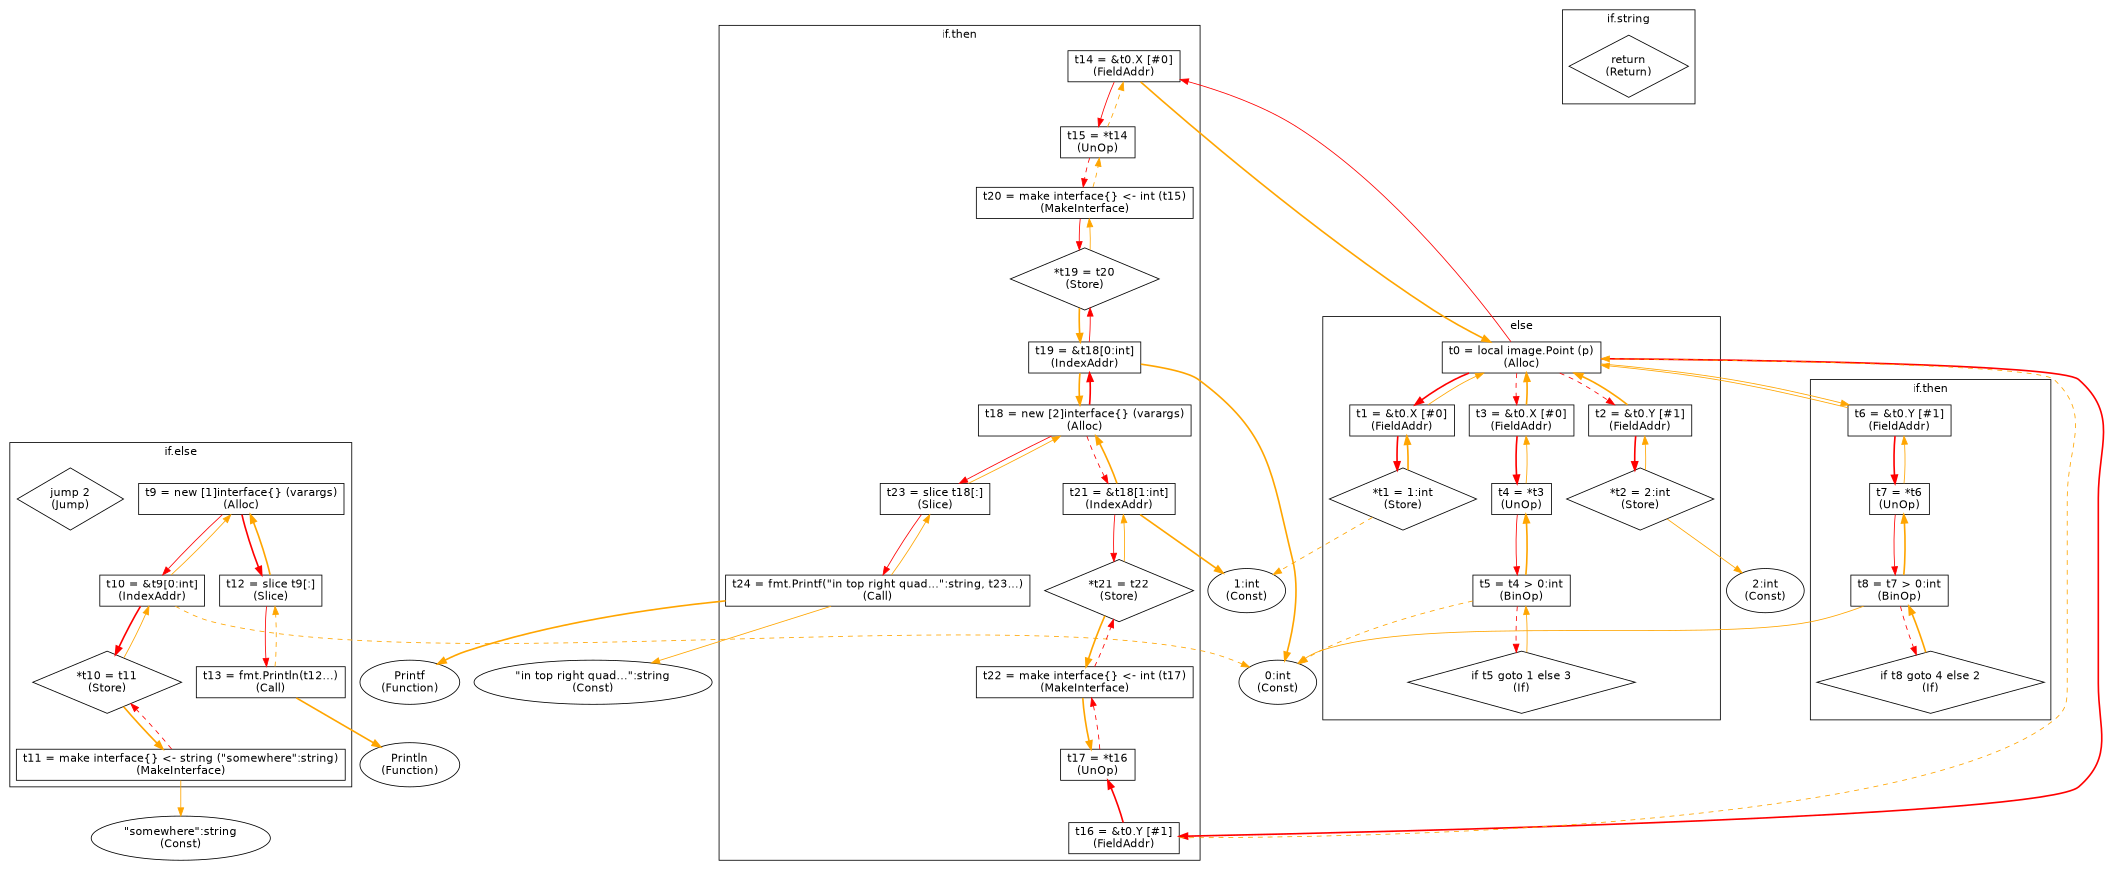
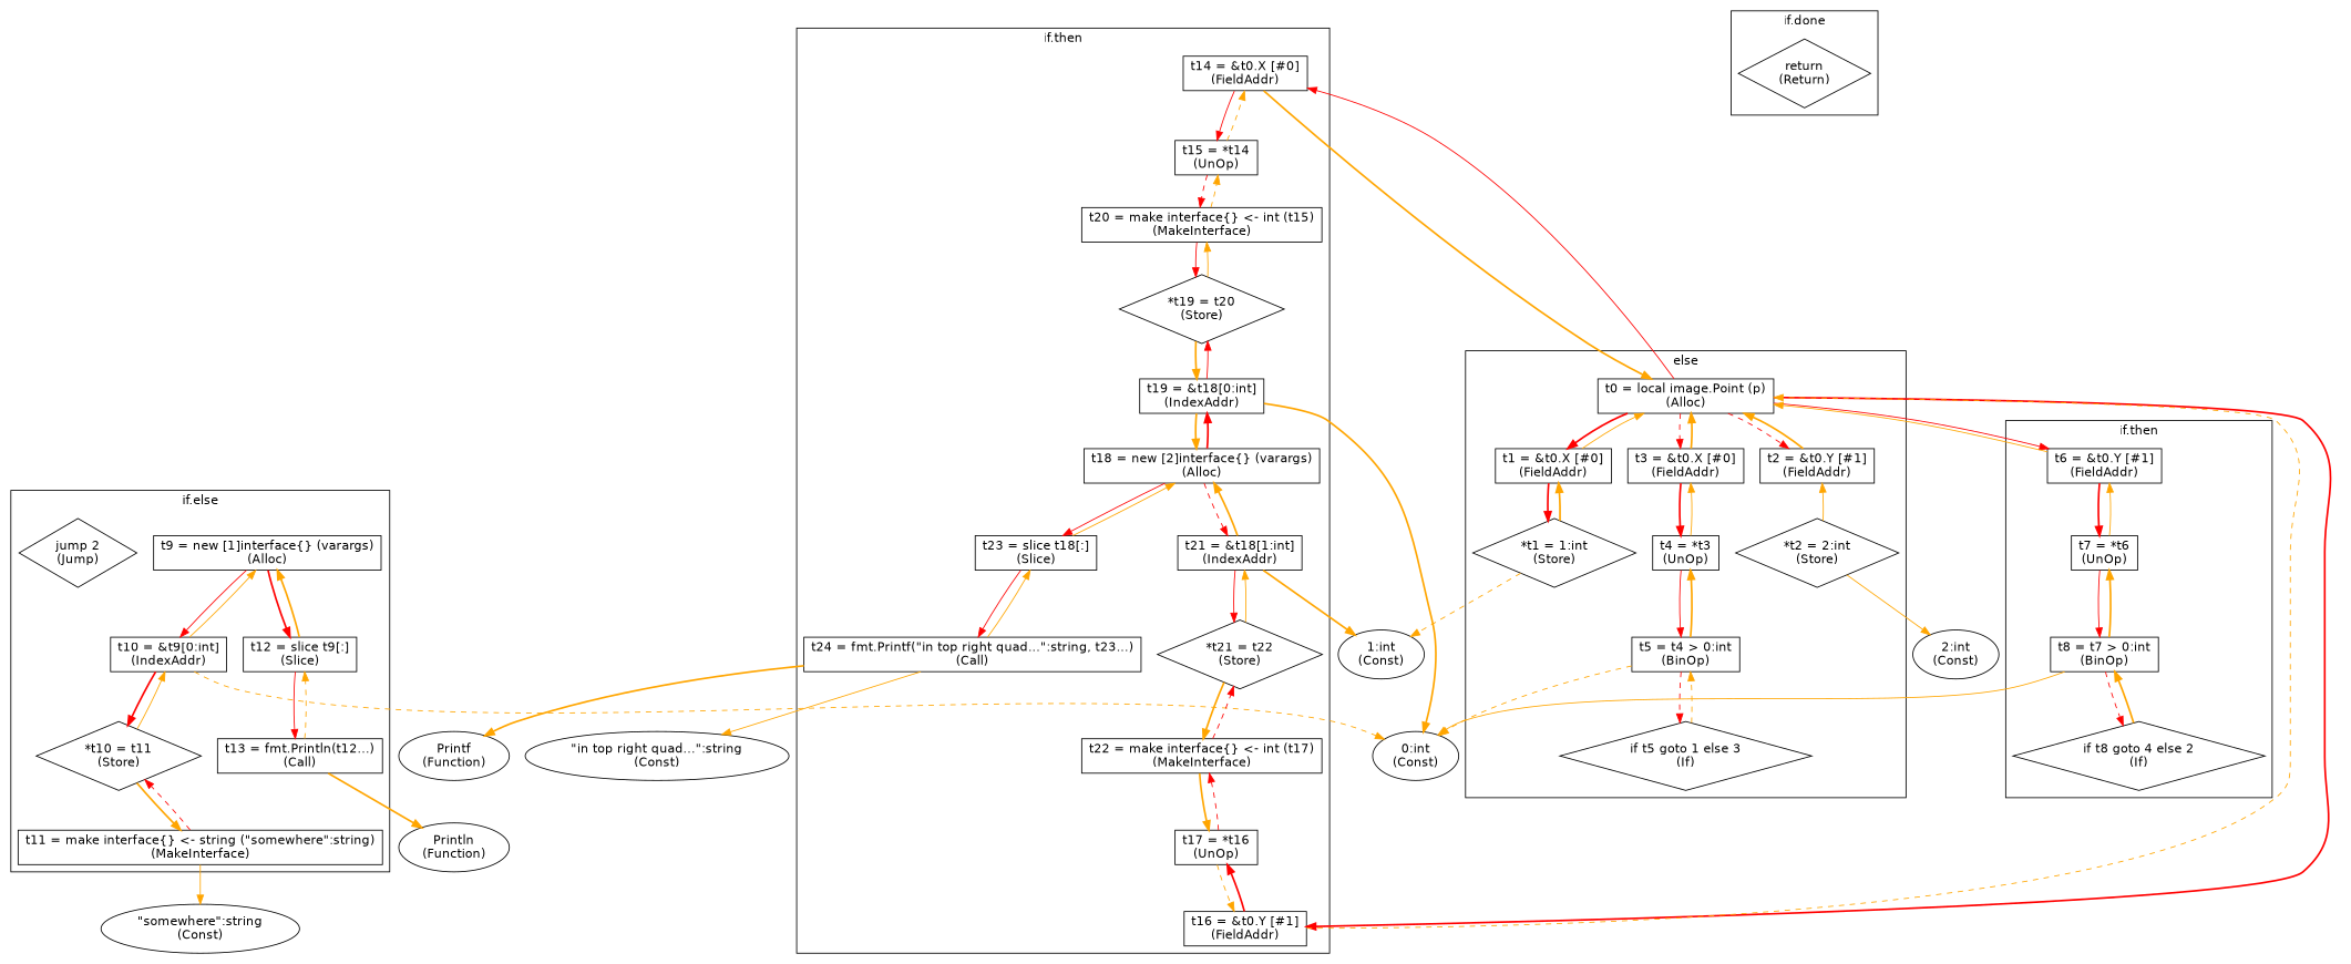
  digraph {
    fontname="DejaVu Sans"
    node [fontname="DejaVu Sans" shape=rectangle]
    edge [color=orange fontname="DejaVu Sans" style=bold]
    "t0 = local image.Point (p)\n(Alloc)"
    "t1 = &t0.X [#0]\n(FieldAddr)"
    "t2 = &t0.Y [#1]\n(FieldAddr)"
    "*t1 = 1:int\n(Store)" [shape=diamond]
    "*t2 = 2:int\n(Store)" [shape=diamond]
    "t3 = &t0.X [#0]\n(FieldAddr)"
    "t4 = *t3\n(UnOp)"
    "t5 = t4 > 0:int\n(BinOp)"
    "if t5 goto 1 else 3\n(If)" [shape=diamond]
    "t6 = &t0.Y [#1]\n(FieldAddr)"
    "t7 = *t6\n(UnOp)"
    "t8 = t7 > 0:int\n(BinOp)"
    "if t8 goto 4 else 2\n(If)" [shape=diamond]
    "return\n(Return)" [shape=diamond]
    "t9 = new [1]interface{} (varargs)\n(Alloc)"
    "t10 = &t9[0:int]\n(IndexAddr)"
    "t11 = make interface{} <- string (\"somewhere\":string)\n(MakeInterface)"
    "*t10 = t11\n(Store)" [shape=diamond]
    "t12 = slice t9[:]\n(Slice)"
    "t13 = fmt.Println(t12...)\n(Call)"
    "jump 2\n(Jump)" [shape=diamond]
    "t14 = &t0.X [#0]\n(FieldAddr)"
    "t15 = *t14\n(UnOp)"
    "t16 = &t0.Y [#1]\n(FieldAddr)"
    "t17 = *t16\n(UnOp)"
    "t18 = new [2]interface{} (varargs)\n(Alloc)"
    "t19 = &t18[0:int]\n(IndexAddr)"
    "t20 = make interface{} <- int (t15)\n(MakeInterface)"
    "*t19 = t20\n(Store)" [shape=diamond]
    "t21 = &t18[1:int]\n(IndexAddr)"
    "t22 = make interface{} <- int (t17)\n(MakeInterface)"
    "*t21 = t22\n(Store)" [shape=diamond]
    "t23 = slice t18[:]\n(Slice)"
    "t24 = fmt.Printf(\"in top right quad...\":string, t23...)\n(Call)"
    "1:int\n(Const)" [shape=""]
    "2:int\n(Const)" [shape=""]
    "0:int\n(Const)" [shape=""]
    "\"somewhere\":string\n(Const)" [shape=""]
    "Println\n(Function)" [shape=""]
    "Printf\n(Function)" [shape=""]
    "\"in top right quad...\":string\n(Const)" [shape=""]
    subgraph cluster_1 {
      color=black
      label=else
      "t0 = local image.Point (p)\n(Alloc)"
      "t1 = &t0.X [#0]\n(FieldAddr)"
      "t2 = &t0.Y [#1]\n(FieldAddr)"
      "*t1 = 1:int\n(Store)"
      "*t2 = 2:int\n(Store)"
      "t3 = &t0.X [#0]\n(FieldAddr)"
      "t4 = *t3\n(UnOp)"
      "t5 = t4 > 0:int\n(BinOp)"
      "if t5 goto 1 else 3\n(If)"
    }
    subgraph cluster_2 {
      color=black
      label="if.then"
      "t6 = &t0.Y [#1]\n(FieldAddr)"
      "t7 = *t6\n(UnOp)"
      "t8 = t7 > 0:int\n(BinOp)"
      "if t8 goto 4 else 2\n(If)"
    }
    subgraph cluster_3 {
      color=black
-     label="if.string"
+     label="if.done"
      "return\n(Return)"
    }
    subgraph cluster_4 {
      color=black
      label="if.else"
      "t9 = new [1]interface{} (varargs)\n(Alloc)"
      "t10 = &t9[0:int]\n(IndexAddr)"
      "t11 = make interface{} <- string (\"somewhere\":string)\n(MakeInterface)"
      "*t10 = t11\n(Store)"
      "t12 = slice t9[:]\n(Slice)"
      "t13 = fmt.Println(t12...)\n(Call)"
      "jump 2\n(Jump)"
    }
    subgraph cluster_5 {
      color=black
      label="if.then"
      "t14 = &t0.X [#0]\n(FieldAddr)"
      "t15 = *t14\n(UnOp)"
      "t16 = &t0.Y [#1]\n(FieldAddr)"
      "t17 = *t16\n(UnOp)"
      "t18 = new [2]interface{} (varargs)\n(Alloc)"
      "t19 = &t18[0:int]\n(IndexAddr)"
      "t20 = make interface{} <- int (t15)\n(MakeInterface)"
      "*t19 = t20\n(Store)"
      "t21 = &t18[1:int]\n(IndexAddr)"
      "t22 = make interface{} <- int (t17)\n(MakeInterface)"
      "*t21 = t22\n(Store)"
      "t23 = slice t18[:]\n(Slice)"
      "t24 = fmt.Printf(\"in top right quad...\":string, t23...)\n(Call)"
    }
    "t0 = local image.Point (p)\n(Alloc)" -> "t1 = &t0.X [#0]\n(FieldAddr)" [color=red]
    "t0 = local image.Point (p)\n(Alloc)" -> "t2 = &t0.Y [#1]\n(FieldAddr)" [color=red style=dashed]
    "t0 = local image.Point (p)\n(Alloc)" -> "t3 = &t0.X [#0]\n(FieldAddr)" [color=red style=dashed]
-   "t0 = local image.Point (p)\n(Alloc)" -> "t6 = &t0.Y [#1]\n(FieldAddr)" [style=solid]
+   "t0 = local image.Point (p)\n(Alloc)" -> "t6 = &t0.Y [#1]\n(FieldAddr)" [color=red style=solid]
    "t0 = local image.Point (p)\n(Alloc)" -> "t14 = &t0.X [#0]\n(FieldAddr)" [color=red style=solid]
    "t0 = local image.Point (p)\n(Alloc)" -> "t16 = &t0.Y [#1]\n(FieldAddr)" [color=red]
    "t1 = &t0.X [#0]\n(FieldAddr)" -> "t0 = local image.Point (p)\n(Alloc)" [style=solid]
    "t1 = &t0.X [#0]\n(FieldAddr)" -> "*t1 = 1:int\n(Store)" [color=red]
    "t2 = &t0.Y [#1]\n(FieldAddr)" -> "t0 = local image.Point (p)\n(Alloc)"
-   "t2 = &t0.Y [#1]\n(FieldAddr)" -> "*t2 = 2:int\n(Store)" [color=red]
    "*t1 = 1:int\n(Store)" -> "t1 = &t0.X [#0]\n(FieldAddr)"
    "*t1 = 1:int\n(Store)" -> "1:int\n(Const)" [style=dashed]
    "*t2 = 2:int\n(Store)" -> "t2 = &t0.Y [#1]\n(FieldAddr)" [style=solid]
    "*t2 = 2:int\n(Store)" -> "2:int\n(Const)" [style=solid]
    "t3 = &t0.X [#0]\n(FieldAddr)" -> "t0 = local image.Point (p)\n(Alloc)"
    "t3 = &t0.X [#0]\n(FieldAddr)" -> "t4 = *t3\n(UnOp)" [color=red]
    "t4 = *t3\n(UnOp)" -> "t3 = &t0.X [#0]\n(FieldAddr)" [style=solid]
    "t4 = *t3\n(UnOp)" -> "t5 = t4 > 0:int\n(BinOp)" [color=red style=solid]
    "t5 = t4 > 0:int\n(BinOp)" -> "t4 = *t3\n(UnOp)"
    "t5 = t4 > 0:int\n(BinOp)" -> "if t5 goto 1 else 3\n(If)" [color=red style=dashed]
    "t5 = t4 > 0:int\n(BinOp)" -> "0:int\n(Const)" [style=dashed]
-   "if t5 goto 1 else 3\n(If)" -> "t5 = t4 > 0:int\n(BinOp)" [style=solid]
+   "if t5 goto 1 else 3\n(If)" -> "t5 = t4 > 0:int\n(BinOp)" [style=dashed]
    "t6 = &t0.Y [#1]\n(FieldAddr)" -> "t0 = local image.Point (p)\n(Alloc)" [style=solid]
    "t6 = &t0.Y [#1]\n(FieldAddr)" -> "t7 = *t6\n(UnOp)" [color=red]
    "t7 = *t6\n(UnOp)" -> "t6 = &t0.Y [#1]\n(FieldAddr)" [style=solid]
    "t7 = *t6\n(UnOp)" -> "t8 = t7 > 0:int\n(BinOp)" [color=red style=solid]
    "t8 = t7 > 0:int\n(BinOp)" -> "t7 = *t6\n(UnOp)"
    "t8 = t7 > 0:int\n(BinOp)" -> "if t8 goto 4 else 2\n(If)" [color=red style=dashed]
    "t8 = t7 > 0:int\n(BinOp)" -> "0:int\n(Const)" [style=solid]
    "if t8 goto 4 else 2\n(If)" -> "t8 = t7 > 0:int\n(BinOp)"
    "t9 = new [1]interface{} (varargs)\n(Alloc)" -> "t10 = &t9[0:int]\n(IndexAddr)" [color=red style=solid]
    "t9 = new [1]interface{} (varargs)\n(Alloc)" -> "t12 = slice t9[:]\n(Slice)" [color=red]
    "t10 = &t9[0:int]\n(IndexAddr)" -> "t9 = new [1]interface{} (varargs)\n(Alloc)" [style=solid]
    "t10 = &t9[0:int]\n(IndexAddr)" -> "*t10 = t11\n(Store)" [color=red]
    "t10 = &t9[0:int]\n(IndexAddr)" -> "0:int\n(Const)" [style=dashed]
    "t11 = make interface{} <- string (\"somewhere\":string)\n(MakeInterface)" -> "*t10 = t11\n(Store)" [color=red style=dashed]
    "t11 = make interface{} <- string (\"somewhere\":string)\n(MakeInterface)" -> "\"somewhere\":string\n(Const)" [style=solid]
    "*t10 = t11\n(Store)" -> "t10 = &t9[0:int]\n(IndexAddr)" [style=solid]
    "*t10 = t11\n(Store)" -> "t11 = make interface{} <- string (\"somewhere\":string)\n(MakeInterface)"
    "t12 = slice t9[:]\n(Slice)" -> "t9 = new [1]interface{} (varargs)\n(Alloc)"
    "t12 = slice t9[:]\n(Slice)" -> "t13 = fmt.Println(t12...)\n(Call)" [color=red style=solid]
    "t13 = fmt.Println(t12...)\n(Call)" -> "t12 = slice t9[:]\n(Slice)" [style=dashed]
    "t13 = fmt.Println(t12...)\n(Call)" -> "Println\n(Function)"
    "t14 = &t0.X [#0]\n(FieldAddr)" -> "t0 = local image.Point (p)\n(Alloc)"
    "t14 = &t0.X [#0]\n(FieldAddr)" -> "t15 = *t14\n(UnOp)" [color=red style=solid]
    "t15 = *t14\n(UnOp)" -> "t14 = &t0.X [#0]\n(FieldAddr)" [style=dashed]
    "t15 = *t14\n(UnOp)" -> "t20 = make interface{} <- int (t15)\n(MakeInterface)" [color=red style=dashed]
    "t16 = &t0.Y [#1]\n(FieldAddr)" -> "t0 = local image.Point (p)\n(Alloc)" [style=dashed]
    "t16 = &t0.Y [#1]\n(FieldAddr)" -> "t17 = *t16\n(UnOp)" [color=red]
+   "t17 = *t16\n(UnOp)" -> "t16 = &t0.Y [#1]\n(FieldAddr)" [style=dashed]
    "t17 = *t16\n(UnOp)" -> "t22 = make interface{} <- int (t17)\n(MakeInterface)" [color=red style=dashed]
    "t18 = new [2]interface{} (varargs)\n(Alloc)" -> "t19 = &t18[0:int]\n(IndexAddr)" [color=red]
    "t18 = new [2]interface{} (varargs)\n(Alloc)" -> "t21 = &t18[1:int]\n(IndexAddr)" [color=red style=dashed]
    "t18 = new [2]interface{} (varargs)\n(Alloc)" -> "t23 = slice t18[:]\n(Slice)" [color=red style=solid]
    "t19 = &t18[0:int]\n(IndexAddr)" -> "t18 = new [2]interface{} (varargs)\n(Alloc)"
    "t19 = &t18[0:int]\n(IndexAddr)" -> "*t19 = t20\n(Store)" [color=red style=solid]
    "t19 = &t18[0:int]\n(IndexAddr)" -> "0:int\n(Const)"
    "t20 = make interface{} <- int (t15)\n(MakeInterface)" -> "t15 = *t14\n(UnOp)" [style=dashed]
    "t20 = make interface{} <- int (t15)\n(MakeInterface)" -> "*t19 = t20\n(Store)" [color=red style=solid]
    "*t19 = t20\n(Store)" -> "t19 = &t18[0:int]\n(IndexAddr)"
    "*t19 = t20\n(Store)" -> "t20 = make interface{} <- int (t15)\n(MakeInterface)" [style=solid]
    "t21 = &t18[1:int]\n(IndexAddr)" -> "t18 = new [2]interface{} (varargs)\n(Alloc)"
    "t21 = &t18[1:int]\n(IndexAddr)" -> "*t21 = t22\n(Store)" [color=red style=solid]
    "t21 = &t18[1:int]\n(IndexAddr)" -> "1:int\n(Const)"
    "t22 = make interface{} <- int (t17)\n(MakeInterface)" -> "t17 = *t16\n(UnOp)"
    "t22 = make interface{} <- int (t17)\n(MakeInterface)" -> "*t21 = t22\n(Store)" [color=red style=dashed]
    "*t21 = t22\n(Store)" -> "t21 = &t18[1:int]\n(IndexAddr)" [style=solid]
    "*t21 = t22\n(Store)" -> "t22 = make interface{} <- int (t17)\n(MakeInterface)"
    "t23 = slice t18[:]\n(Slice)" -> "t18 = new [2]interface{} (varargs)\n(Alloc)" [style=solid]
    "t23 = slice t18[:]\n(Slice)" -> "t24 = fmt.Printf(\"in top right quad...\":string, t23...)\n(Call)" [color=red style=solid]
    "t24 = fmt.Printf(\"in top right quad...\":string, t23...)\n(Call)" -> "t23 = slice t18[:]\n(Slice)" [style=solid]
    "t24 = fmt.Printf(\"in top right quad...\":string, t23...)\n(Call)" -> "Printf\n(Function)"
    "t24 = fmt.Printf(\"in top right quad...\":string, t23...)\n(Call)" -> "\"in top right quad...\":string\n(Const)" [style=solid]
  }
